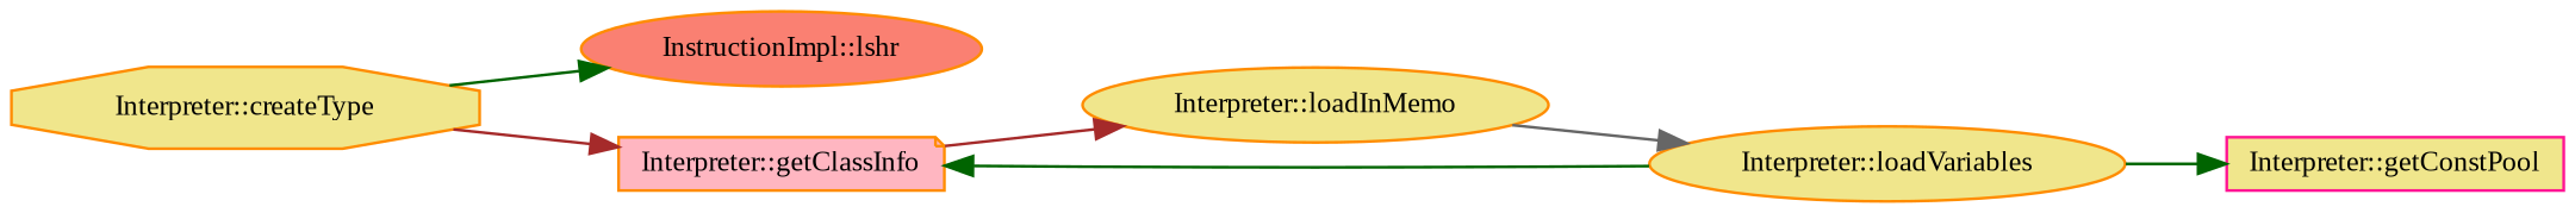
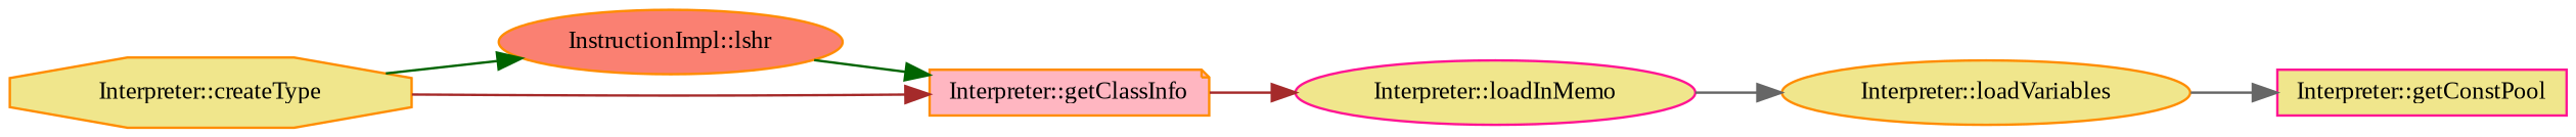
  digraph {
    fontname="Liberation Serif"
    rankdir=LR
    node [color=darkorange fillcolor=khaki fontname="Liberation Serif" fontsize=10 shape=ellipse style=filled]
    edge [color=darkgreen fontname="Liberation Serif" fontsize=10 labelfontname=Helvetica labelfontsize=10 style=solid]
    n1 [fillcolor=salmon fontcolor=black height=0.2 label="InstructionImpl::lshr" width=0.4]
    n2 [height=0.2 label="Interpreter::createType" shape=octagon width=0.4]
    n3 [fillcolor=lightpink height=0.2 label="Interpreter::getClassInfo" shape=note width=0.4]
-   n4 [height=0.2 label="Interpreter::loadInMemo" width=0.4]
+   n4 [color=deeppink height=0.2 label="Interpreter::loadInMemo" width=0.4]
    n5 [height=0.2 label="Interpreter::loadVariables" width=0.4]
    n6 [color=deeppink height=0.2 label="Interpreter::getConstPool" shape=box width=0.4]
    n2 -> n1
    n2 -> n3 [color=brown]
    n3 -> n4 [color=brown]
    n4 -> n5 [color=gray40]
-   n5 -> n3
-   n5 -> n6
+   n1 -> n3
+   n5 -> n6 [color=gray40]
  }
